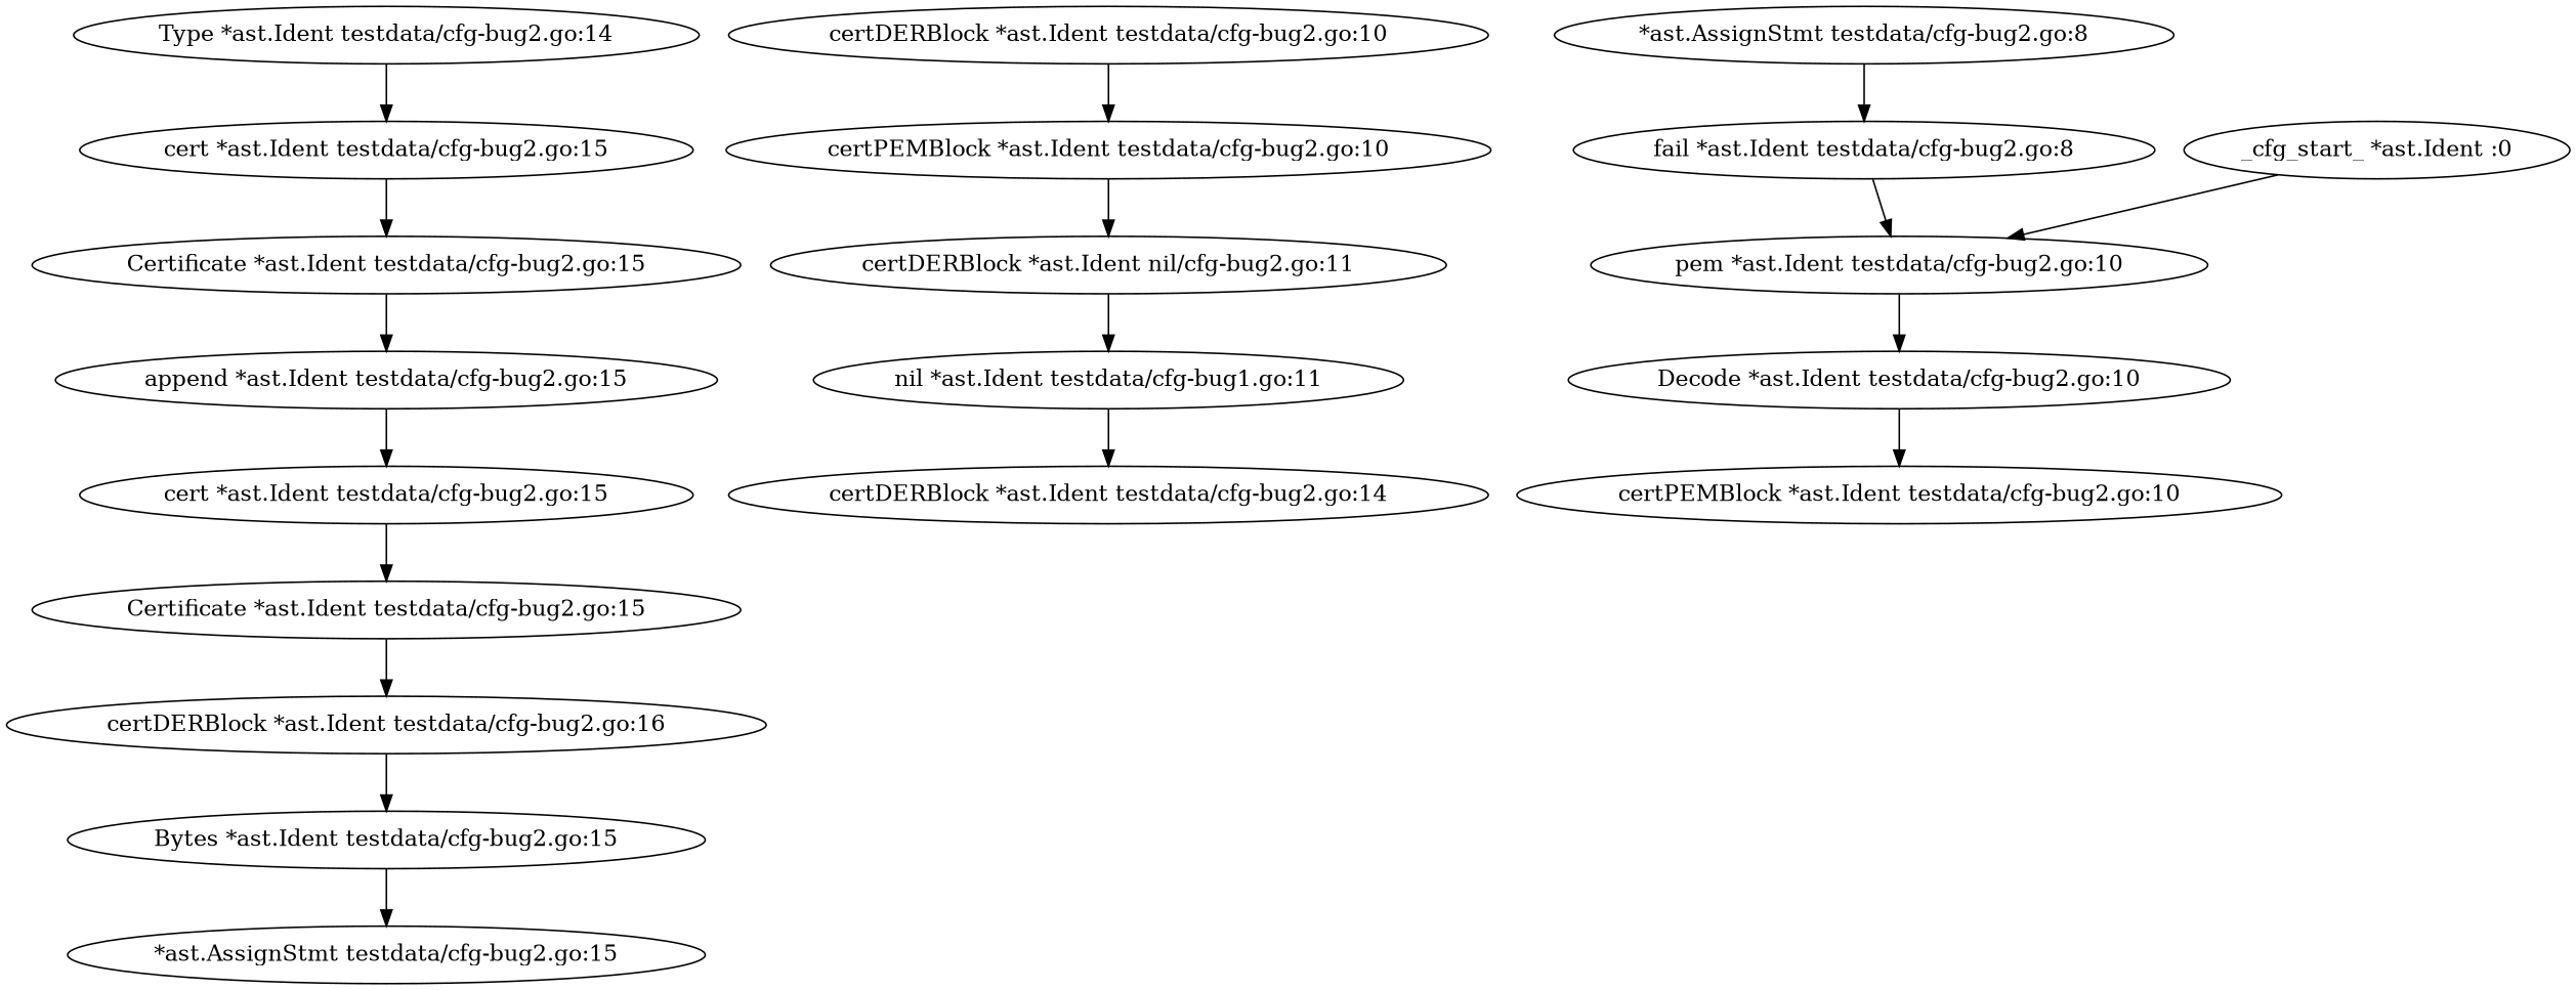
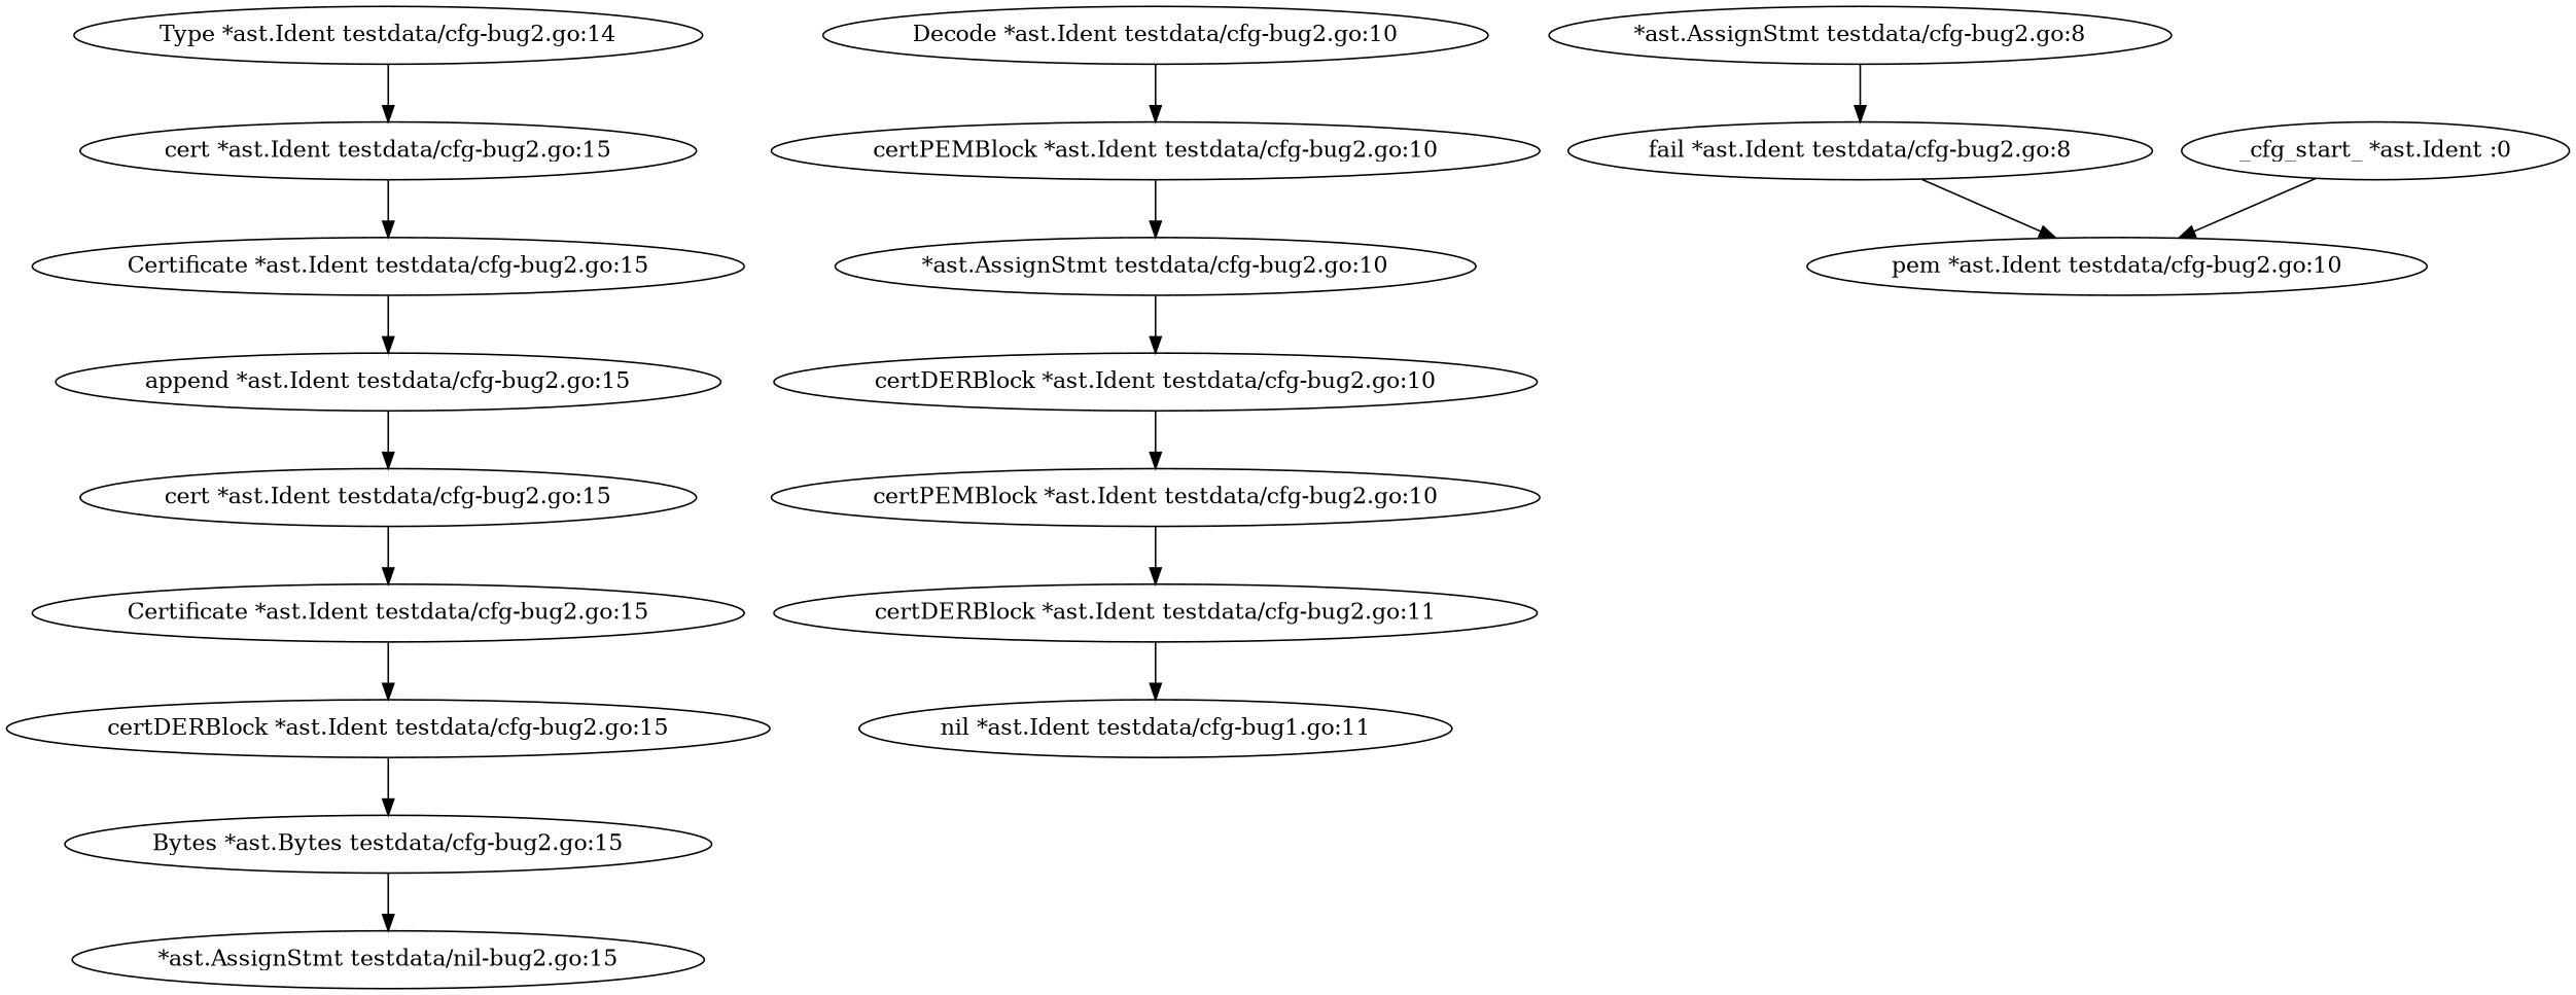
  digraph {
-   n1 [label="*ast.AssignStmt testdata/cfg-bug2.go:15"]
-   n2 [label="Bytes *ast.Ident testdata/cfg-bug2.go:15"]
-   n3 [label="certDERBlock *ast.Ident testdata/cfg-bug2.go:16"]
+   n1 [label="*ast.AssignStmt testdata/nil-bug2.go:15"]
+   n2 [label="Bytes *ast.Bytes testdata/cfg-bug2.go:15"]
+   n3 [label="certDERBlock *ast.Ident testdata/cfg-bug2.go:15"]
    n4 [label="Certificate *ast.Ident testdata/cfg-bug2.go:15"]
    n5 [label="cert *ast.Ident testdata/cfg-bug2.go:15"]
    n6 [label="append *ast.Ident testdata/cfg-bug2.go:15"]
    n7 [label="Certificate *ast.Ident testdata/cfg-bug2.go:15"]
    n8 [label="cert *ast.Ident testdata/cfg-bug2.go:15"]
    n9 [label="Type *ast.Ident testdata/cfg-bug2.go:14"]
-   n10 [label="certDERBlock *ast.Ident testdata/cfg-bug2.go:14"]
    n11 [label="nil *ast.Ident testdata/cfg-bug1.go:11"]
-   n12 [label="certDERBlock *ast.Ident nil/cfg-bug2.go:11"]
+   n12 [label="certDERBlock *ast.Ident testdata/cfg-bug2.go:11"]
    n13 [label="certPEMBlock *ast.Ident testdata/cfg-bug2.go:10"]
    n14 [label="certDERBlock *ast.Ident testdata/cfg-bug2.go:10"]
+   n15 [label="*ast.AssignStmt testdata/cfg-bug2.go:10"]
    n16 [label="certPEMBlock *ast.Ident testdata/cfg-bug2.go:10"]
    n17 [label="Decode *ast.Ident testdata/cfg-bug2.go:10"]
    n18 [label="pem *ast.Ident testdata/cfg-bug2.go:10"]
    n19 [label="fail *ast.Ident testdata/cfg-bug2.go:8"]
    n20 [label="*ast.AssignStmt testdata/cfg-bug2.go:8"]
    n21 [label="_cfg_start_ *ast.Ident :0"]
    n2 -> n1
    n3 -> n2
    n4 -> n3
    n5 -> n4
    n6 -> n5
    n7 -> n6
    n8 -> n7
    n9 -> n8
-   n11 -> n10
    n12 -> n11
    n13 -> n12
    n14 -> n13
+   n15 -> n14
+   n16 -> n15
    n17 -> n16
-   n18 -> n17
    n19 -> n18
    n20 -> n19
    n21 -> n18
  }
